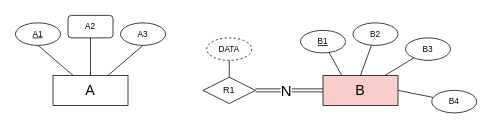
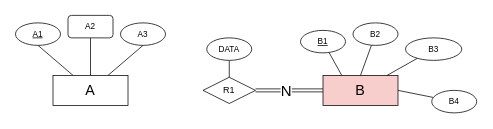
  <mxCell id="0" />
  <mxCell id="1" parent="0" />
  <mxCell id="2" style="shape=connector;rounded=0;orthogonalLoop=1;jettySize=auto;html=1;entryX=0.5;entryY=1;entryDx=0;entryDy=0;labelBackgroundColor=default;strokeColor=default;align=center;verticalAlign=middle;fontFamily=Helvetica;fontSize=11;fontColor=default;endArrow=none;endFill=0;" edge="1" parent="1" source="5" target="11"><mxGeometry relative="1" as="geometry" /></mxCell>
  <mxCell id="3" style="edgeStyle=none;shape=connector;rounded=0;orthogonalLoop=1;jettySize=auto;html=1;entryX=0.5;entryY=1;entryDx=0;entryDy=0;labelBackgroundColor=default;strokeColor=default;align=center;verticalAlign=middle;fontFamily=Helvetica;fontSize=11;fontColor=default;endArrow=none;endFill=0;" edge="1" parent="1" source="5" target="10"><mxGeometry relative="1" as="geometry" /></mxCell>
  <mxCell id="4" style="edgeStyle=none;shape=connector;rounded=0;orthogonalLoop=1;jettySize=auto;html=1;entryX=0.5;entryY=1;entryDx=0;entryDy=0;labelBackgroundColor=default;strokeColor=default;align=center;verticalAlign=middle;fontFamily=Helvetica;fontSize=11;fontColor=default;endArrow=none;endFill=0;" edge="1" parent="1" source="5" target="12"><mxGeometry relative="1" as="geometry" /></mxCell>
  <mxCell id="5" value="&lt;span style=&quot;font-size: 19px;&quot;&gt;A&lt;/span&gt;" style="whiteSpace=wrap;html=1;align=center;" vertex="1" parent="1"><mxGeometry x="70" y="100" width="100" height="40" as="geometry" /></mxCell>
  <mxCell id="6" value="&lt;span style=&quot;font-size: 19px;&quot;&gt;B&lt;/span&gt;" style="whiteSpace=wrap;html=1;align=center;fillColor=#f8cecc;" vertex="1" parent="1"><mxGeometry x="430" y="100" width="100" height="40" as="geometry" /></mxCell>
  <mxCell id="7" style="edgeStyle=orthogonalEdgeStyle;shape=link;rounded=0;orthogonalLoop=1;jettySize=auto;html=1;entryX=0;entryY=0.5;entryDx=0;entryDy=0;labelBackgroundColor=default;strokeColor=default;align=center;verticalAlign=middle;fontFamily=Helvetica;fontSize=11;fontColor=default;endArrow=none;endFill=0;" edge="1" parent="1" source="9" target="6"><mxGeometry relative="1" as="geometry" /></mxCell>
  <mxCell id="8" value="&lt;font style=&quot;font-size: 20px;&quot;&gt;N&lt;/font&gt;" style="edgeLabel;html=1;align=center;verticalAlign=middle;resizable=0;points=[];fontSize=11;fontFamily=Helvetica;fontColor=default;" vertex="1" connectable="0" parent="7"><mxGeometry x="-0.113" y="1" relative="1" as="geometry"><mxPoint as="offset" /></mxGeometry></mxCell>
  <mxCell id="9" value="R1" style="shape=rhombus;perimeter=rhombusPerimeter;whiteSpace=wrap;html=1;align=center;" vertex="1" parent="1"><mxGeometry x="270" y="102.5" width="70" height="35" as="geometry" /></mxCell>
  <mxCell id="10" value="A2" style="whiteSpace=wrap;html=1;align=center;fontFamily=Helvetica;fontSize=11;fontColor=default;rounded=1;" vertex="1" parent="1"><mxGeometry x="90" y="20" width="60" height="30" as="geometry" /></mxCell>
  <mxCell id="11" value="A1" style="ellipse;whiteSpace=wrap;html=1;align=center;fontStyle=4;fontFamily=Helvetica;fontSize=11;fontColor=default;" vertex="1" parent="1"><mxGeometry x="20" y="30" width="60" height="30" as="geometry" /></mxCell>
  <mxCell id="12" value="A3" style="ellipse;whiteSpace=wrap;html=1;align=center;fontFamily=Helvetica;fontSize=11;fontColor=default;" vertex="1" parent="1"><mxGeometry x="160" y="30" width="60" height="30" as="geometry" /></mxCell>
  <mxCell id="13" style="edgeStyle=none;shape=connector;rounded=0;orthogonalLoop=1;jettySize=auto;html=1;entryX=0.25;entryY=0;entryDx=0;entryDy=0;labelBackgroundColor=default;strokeColor=default;align=center;verticalAlign=middle;fontFamily=Helvetica;fontSize=11;fontColor=default;endArrow=none;endFill=0;" edge="1" parent="1" source="14" target="6"><mxGeometry relative="1" as="geometry" /></mxCell>
  <mxCell id="14" value="B1" style="ellipse;whiteSpace=wrap;html=1;align=center;fontStyle=4;fontFamily=Helvetica;fontSize=11;fontColor=default;" vertex="1" parent="1"><mxGeometry x="400" y="40" width="60" height="30" as="geometry" /></mxCell>
  <mxCell id="15" style="edgeStyle=none;shape=connector;rounded=0;orthogonalLoop=1;jettySize=auto;html=1;entryX=0.5;entryY=0;entryDx=0;entryDy=0;labelBackgroundColor=default;strokeColor=default;align=center;verticalAlign=middle;fontFamily=Helvetica;fontSize=11;fontColor=default;endArrow=none;endFill=0;" edge="1" parent="1" source="16" target="6"><mxGeometry relative="1" as="geometry" /></mxCell>
  <mxCell id="16" value="B2" style="ellipse;whiteSpace=wrap;html=1;align=center;fontFamily=Helvetica;fontSize=11;fontColor=default;" vertex="1" parent="1"><mxGeometry x="470" y="30" width="60" height="30" as="geometry" /></mxCell>
  <mxCell id="17" style="edgeStyle=none;shape=connector;rounded=0;orthogonalLoop=1;jettySize=auto;html=1;labelBackgroundColor=default;strokeColor=default;align=center;verticalAlign=middle;fontFamily=Helvetica;fontSize=11;fontColor=default;endArrow=none;endFill=0;" edge="1" parent="1" source="18" target="6"><mxGeometry relative="1" as="geometry" /></mxCell>
- <mxCell id="18" value="B3" style="ellipse;whiteSpace=wrap;html=1;align=center;fontFamily=Helvetica;fontSize=11;fontColor=default;" vertex="1" parent="1"><mxGeometry x="540" y="50" width="60" height="30" as="geometry" /></mxCell>
+ <mxCell id="18" value="B3" style="ellipse;whiteSpace=wrap;html=1;align=center;fontFamily=Helvetica;fontSize=11;fontColor=default;" vertex="1" parent="1"><mxGeometry x="540" y="50" width="75" height="30" as="geometry" /></mxCell>
  <mxCell id="19" style="edgeStyle=none;shape=connector;rounded=0;orthogonalLoop=1;jettySize=auto;html=1;entryX=1;entryY=0.5;entryDx=0;entryDy=0;labelBackgroundColor=default;strokeColor=default;align=center;verticalAlign=middle;fontFamily=Helvetica;fontSize=11;fontColor=default;endArrow=none;endFill=0;" edge="1" parent="1" source="20" target="6"><mxGeometry relative="1" as="geometry" /></mxCell>
  <mxCell id="20" value="B4" style="ellipse;whiteSpace=wrap;html=1;align=center;fontFamily=Helvetica;fontSize=11;fontColor=default;" vertex="1" parent="1"><mxGeometry x="575" y="120" width="60" height="30" as="geometry" /></mxCell>
  <mxCell id="21" style="edgeStyle=none;shape=connector;rounded=0;orthogonalLoop=1;jettySize=auto;html=1;entryX=0.5;entryY=0;entryDx=0;entryDy=0;labelBackgroundColor=default;strokeColor=default;align=center;verticalAlign=middle;fontFamily=Helvetica;fontSize=11;fontColor=default;endArrow=none;endFill=0;" edge="1" parent="1" source="22" target="9"><mxGeometry relative="1" as="geometry" /></mxCell>
- <mxCell id="22" value="DATA" style="ellipse;whiteSpace=wrap;html=1;align=center;fontFamily=Helvetica;fontSize=11;fontColor=default;dashed=1;" vertex="1" parent="1"><mxGeometry x="275" y="50" width="60" height="30" as="geometry" /></mxCell>
+ <mxCell id="22" value="DATA" style="ellipse;whiteSpace=wrap;html=1;align=center;fontFamily=Helvetica;fontSize=11;fontColor=default;" vertex="1" parent="1"><mxGeometry x="275" y="50" width="60" height="30" as="geometry" /></mxCell>
